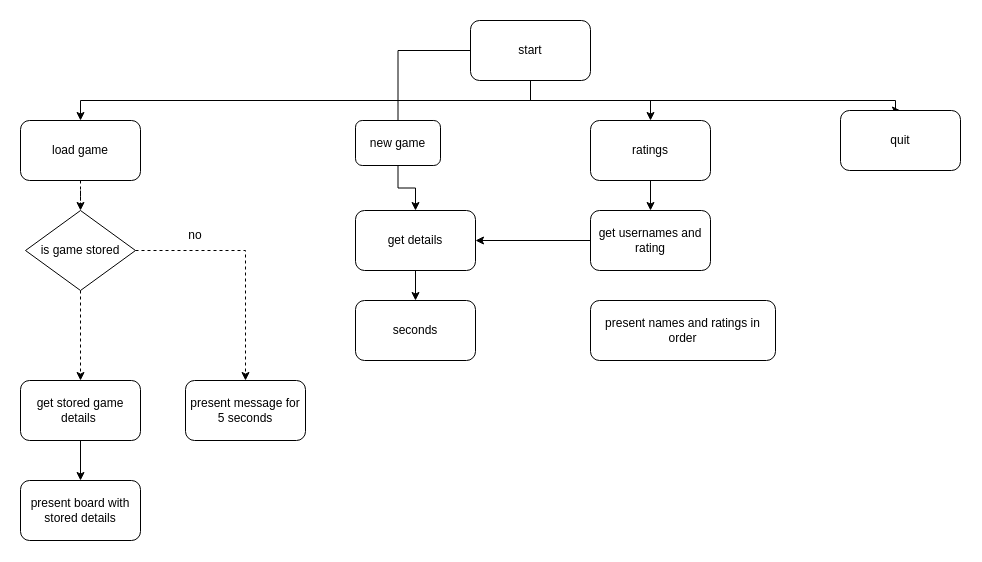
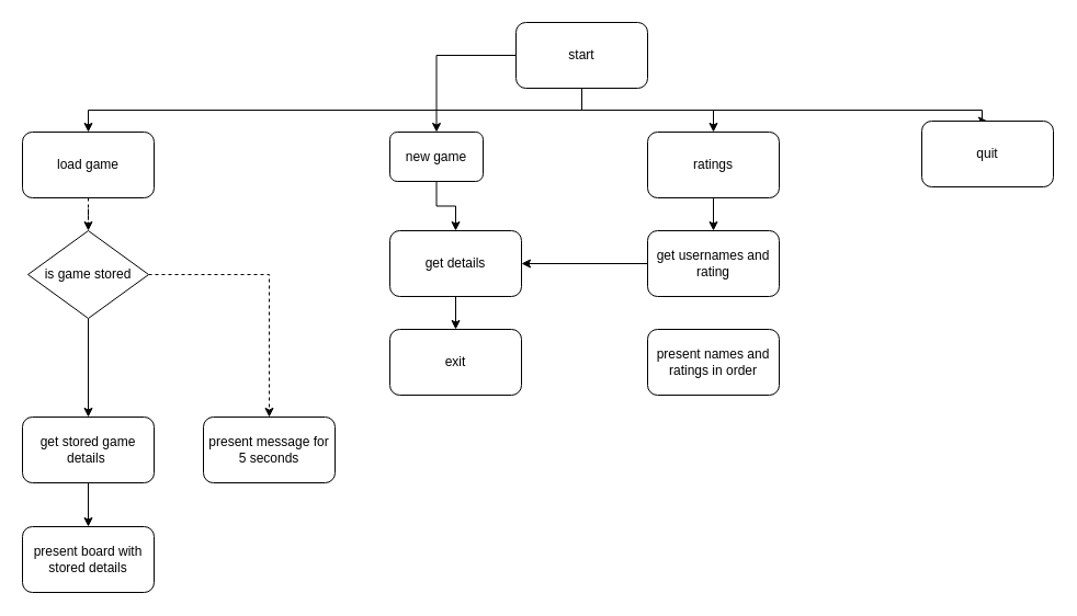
  <mxCell id="0" />
  <mxCell id="1" parent="0" />
- <mxCell id="2" style="edgeStyle=orthogonalEdgeStyle;rounded=0;orthogonalLoop=1;jettySize=auto;html=1;fontColor=default;endArrow=none;" edge="1" parent="1" source="6" target="10"><mxGeometry relative="1" as="geometry" /></mxCell>
+ <mxCell id="2" style="edgeStyle=orthogonalEdgeStyle;rounded=0;orthogonalLoop=1;jettySize=auto;html=1;fontColor=default;" edge="1" parent="1" source="6" target="10"><mxGeometry relative="1" as="geometry" /></mxCell>
  <mxCell id="3" style="edgeStyle=orthogonalEdgeStyle;rounded=0;orthogonalLoop=1;jettySize=auto;html=1;labelBackgroundColor=default;fontColor=default;strokeColor=default;" edge="1" parent="1" source="6" target="12"><mxGeometry relative="1" as="geometry" /></mxCell>
  <mxCell id="4" style="edgeStyle=orthogonalEdgeStyle;rounded=0;orthogonalLoop=1;jettySize=auto;html=1;entryX=0.5;entryY=0;entryDx=0;entryDy=0;labelBackgroundColor=default;fontColor=default;strokeColor=default;" edge="1" parent="1" source="6" target="13"><mxGeometry relative="1" as="geometry"><Array as="points"><mxPoint x="530" y="100" /><mxPoint x="895" y="100" /></Array></mxGeometry></mxCell>
  <mxCell id="5" style="edgeStyle=orthogonalEdgeStyle;rounded=0;orthogonalLoop=1;jettySize=auto;html=1;labelBackgroundColor=default;fontColor=default;strokeColor=default;" edge="1" parent="1" source="6" target="8"><mxGeometry relative="1" as="geometry"><Array as="points"><mxPoint x="530" y="100" /><mxPoint x="80" y="100" /></Array></mxGeometry></mxCell>
  <mxCell id="6" value="start" style="rounded=1;whiteSpace=wrap;html=1;fillColor=default;strokeColor=default;fontColor=default;" vertex="1" parent="1"><mxGeometry x="470" y="20" width="120" height="60" as="geometry" /></mxCell>
  <mxCell id="7" style="edgeStyle=orthogonalEdgeStyle;rounded=0;orthogonalLoop=1;jettySize=auto;html=1;labelBackgroundColor=default;fontColor=default;strokeColor=default;dashed=1;" edge="1" parent="1" source="8" target="22"><mxGeometry relative="1" as="geometry" /></mxCell>
  <mxCell id="8" value="load game" style="rounded=1;whiteSpace=wrap;html=1;fontColor=default;strokeColor=default;fillColor=default;labelBackgroundColor=default;" vertex="1" parent="1"><mxGeometry x="20" y="120" width="120" height="60" as="geometry" /></mxCell>
  <mxCell id="9" style="edgeStyle=orthogonalEdgeStyle;rounded=0;orthogonalLoop=1;jettySize=auto;html=1;labelBackgroundColor=default;fontColor=default;strokeColor=default;" edge="1" parent="1" source="10" target="15"><mxGeometry relative="1" as="geometry" /></mxCell>
  <mxCell id="10" value="new game" style="rounded=1;whiteSpace=wrap;html=1;fontColor=default;strokeColor=default;fillColor=default;" vertex="1" parent="1"><mxGeometry x="355" y="120" width="85" height="45" as="geometry" /></mxCell>
  <mxCell id="11" style="edgeStyle=orthogonalEdgeStyle;rounded=0;orthogonalLoop=1;jettySize=auto;html=1;labelBackgroundColor=default;fontColor=default;strokeColor=default;" edge="1" parent="1" source="12" target="18"><mxGeometry relative="1" as="geometry" /></mxCell>
  <mxCell id="12" value="ratings" style="rounded=1;whiteSpace=wrap;html=1;fontColor=default;strokeColor=default;fillColor=default;" vertex="1" parent="1"><mxGeometry x="590" y="120" width="120" height="60" as="geometry" /></mxCell>
  <mxCell id="13" value="quit" style="rounded=1;whiteSpace=wrap;html=1;fontColor=default;strokeColor=default;fillColor=default;" vertex="1" parent="1"><mxGeometry x="840" y="110" width="120" height="60" as="geometry" /></mxCell>
  <mxCell id="14" style="edgeStyle=orthogonalEdgeStyle;rounded=0;orthogonalLoop=1;jettySize=auto;html=1;labelBackgroundColor=default;fontColor=default;strokeColor=default;" edge="1" parent="1" source="15" target="16"><mxGeometry relative="1" as="geometry" /></mxCell>
  <mxCell id="15" value="get details" style="rounded=1;whiteSpace=wrap;html=1;fontColor=default;strokeColor=default;fillColor=default;" vertex="1" parent="1"><mxGeometry x="355" y="210" width="120" height="60" as="geometry" /></mxCell>
- <mxCell id="16" value="seconds" style="rounded=1;whiteSpace=wrap;html=1;fontColor=default;strokeColor=default;fillColor=default;" vertex="1" parent="1"><mxGeometry x="355" y="300" width="120" height="60" as="geometry" /></mxCell>
+ <mxCell id="16" value="exit" style="rounded=1;whiteSpace=wrap;html=1;fontColor=default;strokeColor=default;fillColor=default;" vertex="1" parent="1"><mxGeometry x="355" y="300" width="120" height="60" as="geometry" /></mxCell>
  <mxCell id="17" style="edgeStyle=orthogonalEdgeStyle;rounded=0;orthogonalLoop=1;jettySize=auto;html=1;labelBackgroundColor=default;fontColor=default;strokeColor=default;" edge="1" parent="1" source="18" target="15"><mxGeometry relative="1" as="geometry" /></mxCell>
  <mxCell id="18" value="get usernames and rating" style="rounded=1;whiteSpace=wrap;html=1;fontColor=default;strokeColor=default;fillColor=default;" vertex="1" parent="1"><mxGeometry x="590" y="210" width="120" height="60" as="geometry" /></mxCell>
- <mxCell id="19" value="present names and ratings in order" style="rounded=1;whiteSpace=wrap;html=1;fontColor=default;strokeColor=default;fillColor=default;" vertex="1" parent="1"><mxGeometry x="590" y="300" width="185" height="60" as="geometry" /></mxCell>
+ <mxCell id="19" value="present names and ratings in order" style="rounded=1;whiteSpace=wrap;html=1;fontColor=default;strokeColor=default;fillColor=default;" vertex="1" parent="1"><mxGeometry x="590" y="300" width="120" height="60" as="geometry" /></mxCell>
  <mxCell id="20" style="edgeStyle=orthogonalEdgeStyle;rounded=0;orthogonalLoop=1;jettySize=auto;html=1;labelBackgroundColor=default;fontColor=default;strokeColor=default;dashed=1;" edge="1" parent="1" source="22" target="23"><mxGeometry relative="1" as="geometry" /></mxCell>
- <mxCell id="21" style="edgeStyle=orthogonalEdgeStyle;rounded=0;orthogonalLoop=1;jettySize=auto;html=1;labelBackgroundColor=default;fontColor=default;strokeColor=default;dashed=1;" edge="1" parent="1" source="22" target="26"><mxGeometry relative="1" as="geometry" /></mxCell>
+ <mxCell id="21" style="edgeStyle=orthogonalEdgeStyle;rounded=0;orthogonalLoop=1;jettySize=auto;html=1;labelBackgroundColor=default;fontColor=default;strokeColor=default;" edge="1" parent="1" source="22" target="26"><mxGeometry relative="1" as="geometry" /></mxCell>
  <mxCell id="22" value="is game stored" style="rhombus;whiteSpace=wrap;html=1;fontColor=default;strokeColor=default;fillColor=default;labelBackgroundColor=default;" vertex="1" parent="1"><mxGeometry x="25" y="210" width="110" height="80" as="geometry" /></mxCell>
  <mxCell id="23" value="present message for 5 seconds" style="rounded=1;whiteSpace=wrap;html=1;labelBackgroundColor=default;fontColor=default;strokeColor=default;fillColor=default;" vertex="1" parent="1"><mxGeometry x="185" y="380" width="120" height="60" as="geometry" /></mxCell>
- <mxCell id="24" value="no" style="text;html=1;strokeColor=none;fillColor=none;align=center;verticalAlign=middle;whiteSpace=wrap;rounded=0;labelBackgroundColor=default;fontColor=default;" vertex="1" parent="1"><mxGeometry x="165" y="220" width="60" height="30" as="geometry" /></mxCell>
  <mxCell id="25" style="edgeStyle=orthogonalEdgeStyle;rounded=0;orthogonalLoop=1;jettySize=auto;html=1;labelBackgroundColor=default;fontColor=default;strokeColor=default;" edge="1" parent="1" source="26" target="27"><mxGeometry relative="1" as="geometry" /></mxCell>
  <mxCell id="26" value="get stored game details&amp;nbsp;" style="rounded=1;whiteSpace=wrap;html=1;labelBackgroundColor=default;fontColor=default;strokeColor=default;fillColor=default;" vertex="1" parent="1"><mxGeometry x="20" y="380" width="120" height="60" as="geometry" /></mxCell>
  <mxCell id="27" value="present board with stored details" style="rounded=1;whiteSpace=wrap;html=1;labelBackgroundColor=default;fontColor=default;strokeColor=default;fillColor=default;" vertex="1" parent="1"><mxGeometry x="20" y="480" width="120" height="60" as="geometry" /></mxCell>
